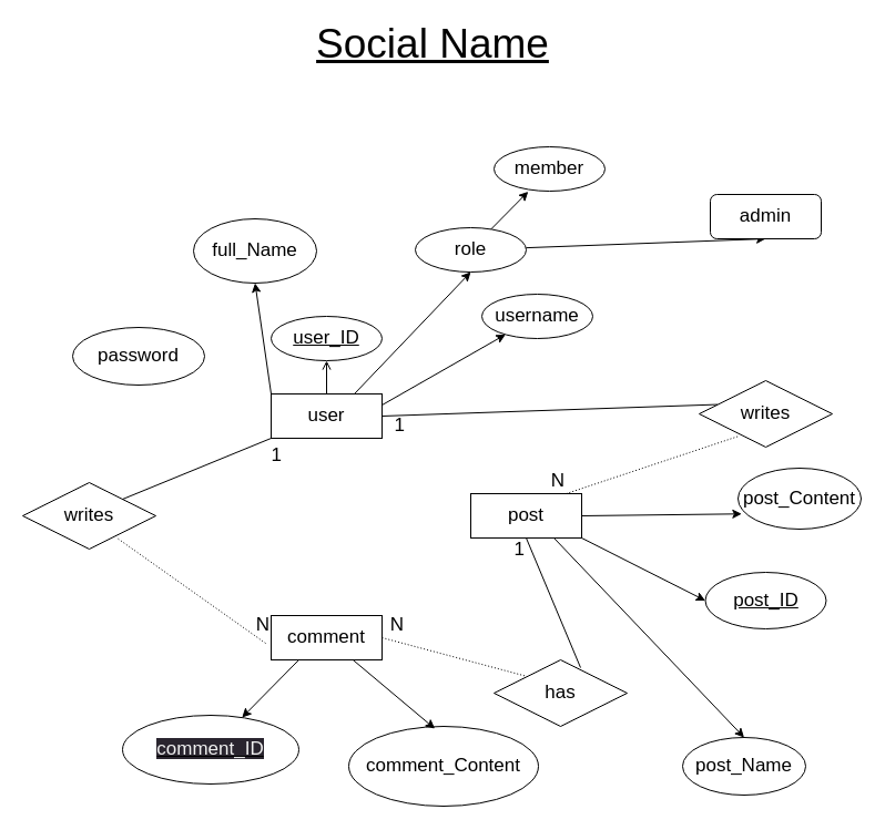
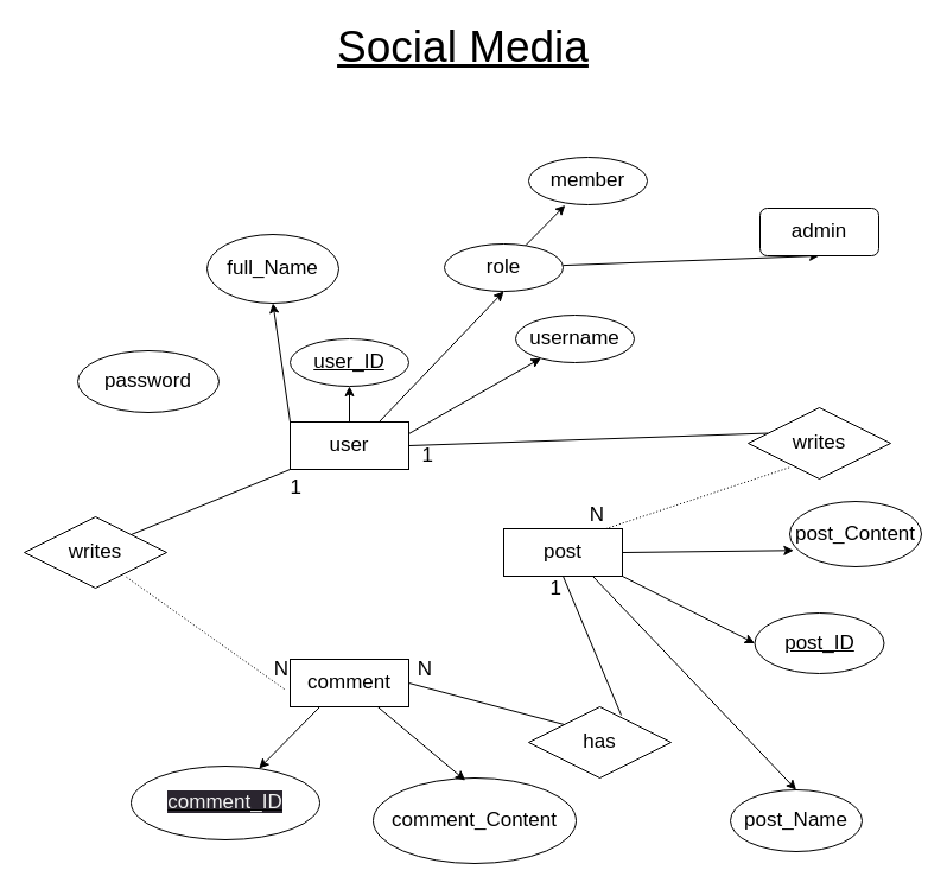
  <mxCell id="0" />
  <mxCell id="1" parent="0" />
- <mxCell id="2" style="edgeStyle=orthogonalEdgeStyle;rounded=0;orthogonalLoop=1;jettySize=auto;html=1;exitX=0.5;exitY=0;exitDx=0;exitDy=0;entryX=0.5;entryY=1;entryDx=0;entryDy=0;fontSize=17;endArrow=open;" parent="1" source="15" target="3" edge="1"><mxGeometry relative="1" as="geometry"><mxPoint x="294" y="355" as="sourcePoint" /></mxGeometry></mxCell>
+ <mxCell id="2" style="edgeStyle=orthogonalEdgeStyle;rounded=0;orthogonalLoop=1;jettySize=auto;html=1;exitX=0.5;exitY=0;exitDx=0;exitDy=0;entryX=0.5;entryY=1;entryDx=0;entryDy=0;fontSize=17;" parent="1" source="15" target="3" edge="1"><mxGeometry relative="1" as="geometry"><mxPoint x="294" y="355" as="sourcePoint" /></mxGeometry></mxCell>
  <mxCell id="3" value="user_ID" style="ellipse;whiteSpace=wrap;html=1;align=center;fontStyle=4;fontSize=17;" parent="1" vertex="1"><mxGeometry x="244" y="285" width="100" height="40" as="geometry" /></mxCell>
  <mxCell id="4" value="username" style="ellipse;whiteSpace=wrap;html=1;align=center;fontSize=17;" parent="1" vertex="1"><mxGeometry x="434" y="265" width="100" height="40" as="geometry" /></mxCell>
  <mxCell id="5" value="password" style="ellipse;whiteSpace=wrap;html=1;align=center;fontSize=17;" parent="1" vertex="1"><mxGeometry x="65" y="295" width="119" height="52" as="geometry" /></mxCell>
  <mxCell id="6" value="full_Name" style="ellipse;whiteSpace=wrap;html=1;align=center;fontSize=17;" parent="1" vertex="1"><mxGeometry x="174" y="197" width="111" height="58" as="geometry" /></mxCell>
  <mxCell id="7" style="edgeStyle=none;html=1;entryX=0.308;entryY=1.01;entryDx=0;entryDy=0;entryPerimeter=0;fontSize=17;" edge="1" parent="1" source="9" target="11"><mxGeometry relative="1" as="geometry" /></mxCell>
  <mxCell id="8" style="edgeStyle=none;html=1;entryX=0.5;entryY=1;entryDx=0;entryDy=0;fontSize=17;" edge="1" parent="1" source="9" target="10"><mxGeometry relative="1" as="geometry" /></mxCell>
  <mxCell id="9" value="role" style="ellipse;whiteSpace=wrap;html=1;align=center;fontSize=17;" parent="1" vertex="1"><mxGeometry x="374" y="205" width="100" height="40" as="geometry" /></mxCell>
  <mxCell id="10" value="admin" style="whiteSpace=wrap;html=1;align=center;fontSize=17;rounded=1;" parent="1" vertex="1"><mxGeometry x="640" y="175" width="100" height="40" as="geometry" /></mxCell>
  <mxCell id="11" value="member" style="ellipse;whiteSpace=wrap;html=1;align=center;fontSize=17;" parent="1" vertex="1"><mxGeometry x="445" y="132" width="100" height="40" as="geometry" /></mxCell>
  <mxCell id="12" style="edgeStyle=none;html=1;exitX=0;exitY=0;exitDx=0;exitDy=0;entryX=0.5;entryY=1;entryDx=0;entryDy=0;fontSize=17;" edge="1" parent="1" source="15" target="6"><mxGeometry relative="1" as="geometry" /></mxCell>
  <mxCell id="13" style="edgeStyle=none;html=1;exitX=0.75;exitY=0;exitDx=0;exitDy=0;entryX=0.5;entryY=1;entryDx=0;entryDy=0;fontSize=17;" edge="1" parent="1" source="15" target="9"><mxGeometry relative="1" as="geometry" /></mxCell>
  <mxCell id="14" style="edgeStyle=none;html=1;exitX=1;exitY=0.25;exitDx=0;exitDy=0;fontSize=17;" edge="1" parent="1" source="15" target="4"><mxGeometry relative="1" as="geometry" /></mxCell>
  <mxCell id="15" value="user" style="whiteSpace=wrap;html=1;align=center;fontSize=17;" parent="1" vertex="1"><mxGeometry x="244" y="355" width="100" height="40" as="geometry" /></mxCell>
  <mxCell id="16" value="post_ID" style="ellipse;whiteSpace=wrap;html=1;align=center;fontStyle=4;fontSize=17;" parent="1" vertex="1"><mxGeometry x="635.5" y="516" width="109" height="51" as="geometry" /></mxCell>
  <mxCell id="17" value="post_Name" style="ellipse;whiteSpace=wrap;html=1;align=center;fontSize=17;" parent="1" vertex="1"><mxGeometry x="615" y="665" width="111" height="52" as="geometry" /></mxCell>
  <mxCell id="18" value="post_Content" style="ellipse;whiteSpace=wrap;html=1;align=center;fontSize=17;" parent="1" vertex="1"><mxGeometry x="665" y="422" width="111" height="55" as="geometry" /></mxCell>
  <mxCell id="19" value="comment_Content" style="ellipse;whiteSpace=wrap;html=1;align=center;fontSize=17;" parent="1" vertex="1"><mxGeometry x="314" y="655" width="171" height="72" as="geometry" /></mxCell>
  <mxCell id="20" style="edgeStyle=none;html=1;exitX=1;exitY=0.5;exitDx=0;exitDy=0;entryX=0.03;entryY=0.75;entryDx=0;entryDy=0;entryPerimeter=0;fontSize=17;" edge="1" parent="1" source="23" target="18"><mxGeometry relative="1" as="geometry" /></mxCell>
  <mxCell id="21" style="edgeStyle=none;html=1;exitX=1;exitY=1;exitDx=0;exitDy=0;entryX=0;entryY=0.5;entryDx=0;entryDy=0;fontSize=17;" edge="1" parent="1" source="23" target="16"><mxGeometry relative="1" as="geometry" /></mxCell>
  <mxCell id="22" style="edgeStyle=none;html=1;exitX=0.75;exitY=1;exitDx=0;exitDy=0;entryX=0.5;entryY=0;entryDx=0;entryDy=0;fontSize=21;" edge="1" parent="1" source="23" target="17"><mxGeometry relative="1" as="geometry" /></mxCell>
  <mxCell id="23" value="post" style="whiteSpace=wrap;html=1;align=center;fontSize=17;" parent="1" vertex="1"><mxGeometry x="424" y="445" width="100" height="40" as="geometry" /></mxCell>
  <mxCell id="24" value="writes" style="shape=rhombus;perimeter=rhombusPerimeter;whiteSpace=wrap;html=1;align=center;fontSize=17;" parent="1" vertex="1"><mxGeometry x="630" y="343" width="120" height="60" as="geometry" /></mxCell>
  <mxCell id="25" value="" style="endArrow=none;html=1;rounded=0;exitX=1;exitY=0.5;exitDx=0;exitDy=0;entryX=0.138;entryY=0.359;entryDx=0;entryDy=0;entryPerimeter=0;fontSize=17;" parent="1" source="15" target="24" edge="1"><mxGeometry relative="1" as="geometry"><mxPoint x="353" y="385" as="sourcePoint" /><mxPoint x="602.96" y="374.98" as="targetPoint" /></mxGeometry></mxCell>
  <mxCell id="26" value="1" style="resizable=0;html=1;whiteSpace=wrap;align=right;verticalAlign=bottom;fontSize=17;" parent="25" connectable="0" vertex="1"><mxGeometry x="1" relative="1" as="geometry"><mxPoint x="-281" y="30" as="offset" /></mxGeometry></mxCell>
  <mxCell id="27" value="writes" style="shape=rhombus;perimeter=rhombusPerimeter;whiteSpace=wrap;html=1;align=center;fontSize=17;" parent="1" vertex="1"><mxGeometry x="20" y="435" width="120" height="60" as="geometry" /></mxCell>
  <mxCell id="28" value="" style="endArrow=none;html=1;rounded=0;exitX=0;exitY=1;exitDx=0;exitDy=0;entryX=1;entryY=0;entryDx=0;entryDy=0;fontSize=17;" parent="1" source="15" target="27" edge="1"><mxGeometry relative="1" as="geometry"><mxPoint x="295" y="558" as="sourcePoint" /><mxPoint x="154" y="451" as="targetPoint" /></mxGeometry></mxCell>
  <mxCell id="29" value="1" style="resizable=0;html=1;whiteSpace=wrap;align=right;verticalAlign=bottom;fontSize=17;" parent="28" connectable="0" vertex="1"><mxGeometry x="1" relative="1" as="geometry"><mxPoint x="145" y="-28" as="offset" /></mxGeometry></mxCell>
  <mxCell id="30" value="" style="endArrow=none;html=1;rounded=0;dashed=1;dashPattern=1 2;entryX=1;entryY=1;entryDx=0;entryDy=0;exitX=0;exitY=0.5;exitDx=0;exitDy=0;fontSize=17;" parent="1" edge="1"><mxGeometry relative="1" as="geometry"><mxPoint x="239" y="580" as="sourcePoint" /><mxPoint x="105" y="485" as="targetPoint" /></mxGeometry></mxCell>
  <mxCell id="31" value="N" style="resizable=0;html=1;whiteSpace=wrap;align=right;verticalAlign=bottom;fontSize=17;" parent="30" connectable="0" vertex="1"><mxGeometry x="1" relative="1" as="geometry"><mxPoint x="139" y="90" as="offset" /></mxGeometry></mxCell>
  <mxCell id="32" value="has" style="shape=rhombus;perimeter=rhombusPerimeter;whiteSpace=wrap;html=1;align=center;fontSize=17;" parent="1" vertex="1"><mxGeometry x="445" y="595" width="120" height="60" as="geometry" /></mxCell>
- <mxCell id="33" value="" style="endArrow=none;html=1;rounded=0;dashed=1;dashPattern=1 2;entryX=0;entryY=0;entryDx=0;entryDy=0;exitX=1;exitY=0.5;exitDx=0;exitDy=0;fontSize=17;" parent="1" target="32" edge="1" source="43"><mxGeometry relative="1" as="geometry"><mxPoint x="390.4" y="576.4" as="sourcePoint" /><mxPoint x="389" y="785" as="targetPoint" /></mxGeometry></mxCell>
+ <mxCell id="33" value="" style="endArrow=none;html=1;rounded=0;dashed=0;dashPattern=1 2;entryX=0;entryY=0;entryDx=0;entryDy=0;exitX=1;exitY=0.5;exitDx=0;exitDy=0;fontSize=17;" parent="1" target="32" edge="1" source="43"><mxGeometry relative="1" as="geometry"><mxPoint x="390.4" y="576.4" as="sourcePoint" /><mxPoint x="389" y="785" as="targetPoint" /></mxGeometry></mxCell>
  <mxCell id="34" value="N" style="resizable=0;html=1;whiteSpace=wrap;align=right;verticalAlign=bottom;fontSize=17;" parent="33" connectable="0" vertex="1"><mxGeometry x="1" relative="1" as="geometry"><mxPoint x="-110" y="-35" as="offset" /></mxGeometry></mxCell>
  <mxCell id="35" value="" style="endArrow=none;html=1;rounded=0;dashed=1;dashPattern=1 2;entryX=0.295;entryY=0.836;entryDx=0;entryDy=0;exitX=0.75;exitY=0;exitDx=0;exitDy=0;entryPerimeter=0;fontSize=17;" parent="1" target="24" edge="1"><mxGeometry relative="1" as="geometry"><mxPoint x="510" y="445" as="sourcePoint" /><mxPoint x="671" y="388" as="targetPoint" /></mxGeometry></mxCell>
  <mxCell id="36" value="N" style="resizable=0;html=1;whiteSpace=wrap;align=right;verticalAlign=bottom;fontSize=17;" parent="35" connectable="0" vertex="1"><mxGeometry x="1" relative="1" as="geometry"><mxPoint x="-156" y="52" as="offset" /></mxGeometry></mxCell>
  <mxCell id="37" value="" style="endArrow=none;html=1;rounded=0;exitX=0.5;exitY=1;exitDx=0;exitDy=0;entryX=0.65;entryY=0.117;entryDx=0;entryDy=0;entryPerimeter=0;fontSize=17;" parent="1" source="23" target="32" edge="1"><mxGeometry relative="1" as="geometry"><mxPoint x="394" y="565" as="sourcePoint" /><mxPoint x="593" y="707" as="targetPoint" /></mxGeometry></mxCell>
  <mxCell id="38" value="1" style="resizable=0;html=1;whiteSpace=wrap;align=right;verticalAlign=bottom;fontSize=17;" parent="37" connectable="0" vertex="1"><mxGeometry x="1" relative="1" as="geometry"><mxPoint x="-49" y="-95" as="offset" /></mxGeometry></mxCell>
- <mxCell id="39" value="Social Name" style="text;strokeColor=none;align=center;fillColor=none;html=1;verticalAlign=middle;whiteSpace=wrap;rounded=0;fontSize=37;fontStyle=4" parent="1" vertex="1"><mxGeometry x="265" y="20" width="250" height="40" as="geometry" /></mxCell>
+ <mxCell id="39" value="Social Media" style="text;strokeColor=none;align=center;fillColor=none;html=1;verticalAlign=middle;whiteSpace=wrap;rounded=0;fontSize=37;fontStyle=4" parent="1" vertex="1"><mxGeometry x="265" y="20" width="250" height="40" as="geometry" /></mxCell>
  <mxCell id="40" value="&lt;span style=&quot;color: rgb(240, 240, 240); font-family: Helvetica; font-size: 17px; font-style: normal; font-variant-ligatures: normal; font-variant-caps: normal; font-weight: 400; letter-spacing: normal; orphans: 2; text-align: center; text-indent: 0px; text-transform: none; widows: 2; word-spacing: 0px; -webkit-text-stroke-width: 0px; background-color: rgb(42, 37, 47); text-decoration-thickness: initial; text-decoration-style: initial; text-decoration-color: initial; float: none; display: inline !important;&quot;&gt;comment_ID&lt;/span&gt;" style="ellipse;whiteSpace=wrap;html=1;align=center;fontStyle=4;fontSize=17;" parent="1" vertex="1"><mxGeometry x="110" y="645" width="159" height="62" as="geometry" /></mxCell>
  <mxCell id="41" style="edgeStyle=none;html=1;exitX=0.25;exitY=1;exitDx=0;exitDy=0;fontSize=17;" edge="1" parent="1" source="43" target="40"><mxGeometry relative="1" as="geometry" /></mxCell>
  <mxCell id="42" style="edgeStyle=none;html=1;entryX=0.454;entryY=0.029;entryDx=0;entryDy=0;entryPerimeter=0;fontSize=17;" edge="1" parent="1" source="43" target="19"><mxGeometry relative="1" as="geometry" /></mxCell>
  <mxCell id="43" value="comment" style="whiteSpace=wrap;html=1;align=center;fontSize=17;" parent="1" vertex="1"><mxGeometry x="244" y="555" width="100" height="40" as="geometry" /></mxCell>
